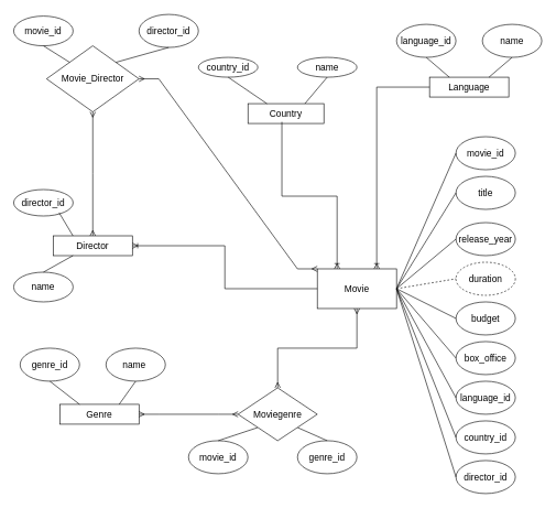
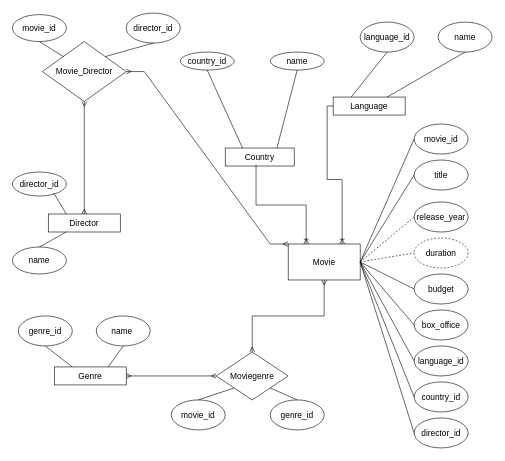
  <mxCell id="0" />
  <mxCell id="1" parent="0" />
  <mxCell id="2" value="Genre" style="rounded=0;whiteSpace=wrap;html=1;fontSize=14;labelBackgroundColor=default;labelBorderColor=none;textShadow=0;" vertex="1" parent="1"><mxGeometry x="90" y="611" width="120" height="30" as="geometry" /></mxCell>
- <mxCell id="3" value="Country" style="rounded=0;whiteSpace=wrap;html=1;fontSize=14;labelBackgroundColor=default;labelBorderColor=none;textShadow=0;" vertex="1" parent="1"><mxGeometry x="375" y="156" width="115" height="30" as="geometry" /></mxCell>
- <mxCell id="4" value="Language" style="rounded=0;whiteSpace=wrap;html=1;fontSize=14;labelBackgroundColor=default;labelBorderColor=none;textShadow=0;" vertex="1" parent="1"><mxGeometry x="650" y="116" width="120" height="30" as="geometry" /></mxCell>
+ <mxCell id="3" value="Country" style="rounded=0;whiteSpace=wrap;html=1;fontSize=14;labelBackgroundColor=default;labelBorderColor=none;textShadow=0;" vertex="1" parent="1"><mxGeometry x="375" y="246" width="115" height="30" as="geometry" /></mxCell>
+ <mxCell id="4" value="Language" style="rounded=0;whiteSpace=wrap;html=1;fontSize=14;labelBackgroundColor=default;labelBorderColor=none;textShadow=0;" vertex="1" parent="1"><mxGeometry x="555" y="161" width="120" height="30" as="geometry" /></mxCell>
  <mxCell id="5" value="Director" style="rounded=0;whiteSpace=wrap;html=1;fontSize=14;labelBackgroundColor=default;labelBorderColor=none;textShadow=0;" vertex="1" parent="1"><mxGeometry x="80" y="356" width="120" height="30" as="geometry" /></mxCell>
  <mxCell id="6" value="Movie" style="rounded=0;whiteSpace=wrap;html=1;fontSize=14;labelBackgroundColor=default;labelBorderColor=none;textShadow=0;" vertex="1" parent="1"><mxGeometry x="480" y="406" width="120" height="60" as="geometry" /></mxCell>
  <mxCell id="7" value="genre_id" style="ellipse;whiteSpace=wrap;html=1;fontSize=14;labelBackgroundColor=default;labelBorderColor=none;textShadow=0;" vertex="1" parent="1"><mxGeometry x="30" y="526" width="90" height="50" as="geometry" /></mxCell>
  <mxCell id="8" value="name&amp;nbsp;" style="ellipse;whiteSpace=wrap;html=1;fontSize=14;labelBackgroundColor=default;labelBorderColor=none;textShadow=0;" vertex="1" parent="1"><mxGeometry x="160" y="526" width="90" height="50" as="geometry" /></mxCell>
  <mxCell id="9" value="country_id" style="ellipse;whiteSpace=wrap;html=1;fontSize=14;labelBackgroundColor=default;labelBorderColor=none;textShadow=0;" vertex="1" parent="1"><mxGeometry x="300" y="86" width="90" height="30" as="geometry" /></mxCell>
  <mxCell id="10" value="name" style="ellipse;whiteSpace=wrap;html=1;fontSize=14;labelBackgroundColor=default;labelBorderColor=none;textShadow=0;" vertex="1" parent="1"><mxGeometry x="450" y="86" width="90" height="30" as="geometry" /></mxCell>
  <mxCell id="11" value="language_id" style="ellipse;whiteSpace=wrap;html=1;fontSize=14;labelBackgroundColor=default;labelBorderColor=none;textShadow=0;" vertex="1" parent="1"><mxGeometry x="600" y="36" width="90" height="50" as="geometry" /></mxCell>
  <mxCell id="12" value="name" style="ellipse;whiteSpace=wrap;html=1;fontSize=14;labelBackgroundColor=default;labelBorderColor=none;textShadow=0;" vertex="1" parent="1"><mxGeometry x="730" y="36" width="90" height="50" as="geometry" /></mxCell>
  <mxCell id="13" value="director_id" style="ellipse;whiteSpace=wrap;html=1;fontSize=14;labelBackgroundColor=default;labelBorderColor=none;textShadow=0;" vertex="1" parent="1"><mxGeometry x="20.22" y="286" width="90" height="40" as="geometry" /></mxCell>
  <mxCell id="14" value="name" style="ellipse;whiteSpace=wrap;html=1;fontSize=14;labelBackgroundColor=default;labelBorderColor=none;textShadow=0;" vertex="1" parent="1"><mxGeometry x="20.22" y="411" width="90" height="45" as="geometry" /></mxCell>
  <mxCell id="15" value="movie_id" style="ellipse;whiteSpace=wrap;html=1;fontSize=14;labelBackgroundColor=default;labelBorderColor=none;textShadow=0;" vertex="1" parent="1"><mxGeometry x="285" y="666" width="90" height="50" as="geometry" /></mxCell>
  <mxCell id="16" value="genre_id" style="ellipse;whiteSpace=wrap;html=1;fontSize=14;labelBackgroundColor=default;labelBorderColor=none;textShadow=0;" vertex="1" parent="1"><mxGeometry x="450" y="666" width="90" height="50" as="geometry" /></mxCell>
  <mxCell id="17" value="" style="endArrow=none;html=1;rounded=0;entryX=0.25;entryY=0;entryDx=0;entryDy=0;exitX=0.764;exitY=0.872;exitDx=0;exitDy=0;exitPerimeter=0;fontSize=14;labelBackgroundColor=default;labelBorderColor=none;textShadow=0;" edge="1" parent="1" source="13" target="5"><mxGeometry width="50" height="50" relative="1" as="geometry"><mxPoint x="410" y="326" as="sourcePoint" /><mxPoint x="460" y="276" as="targetPoint" /></mxGeometry></mxCell>
  <mxCell id="18" value="" style="endArrow=none;html=1;rounded=0;exitX=0.5;exitY=1;exitDx=0;exitDy=0;entryX=0.25;entryY=0;entryDx=0;entryDy=0;fontSize=14;labelBackgroundColor=default;labelBorderColor=none;textShadow=0;" edge="1" parent="1" source="7" target="2"><mxGeometry width="50" height="50" relative="1" as="geometry"><mxPoint x="420" y="466" as="sourcePoint" /><mxPoint x="470" y="416" as="targetPoint" /></mxGeometry></mxCell>
  <mxCell id="19" value="" style="endArrow=none;html=1;rounded=0;exitX=0.5;exitY=1;exitDx=0;exitDy=0;entryX=0.75;entryY=0;entryDx=0;entryDy=0;fontSize=14;labelBackgroundColor=default;labelBorderColor=none;textShadow=0;" edge="1" parent="1" source="8" target="2"><mxGeometry width="50" height="50" relative="1" as="geometry"><mxPoint x="90" y="546" as="sourcePoint" /><mxPoint x="110" y="606" as="targetPoint" /></mxGeometry></mxCell>
  <mxCell id="20" value="" style="endArrow=none;html=1;rounded=0;exitX=0.5;exitY=1;exitDx=0;exitDy=0;entryX=0.25;entryY=0;entryDx=0;entryDy=0;fontSize=14;labelBackgroundColor=default;labelBorderColor=none;textShadow=0;" edge="1" parent="1" source="9" target="3"><mxGeometry width="50" height="50" relative="1" as="geometry"><mxPoint x="188" y="94" as="sourcePoint" /><mxPoint x="130" y="166" as="targetPoint" /></mxGeometry></mxCell>
  <mxCell id="21" value="" style="endArrow=none;html=1;rounded=0;exitX=0.5;exitY=1;exitDx=0;exitDy=0;entryX=0.75;entryY=0;entryDx=0;entryDy=0;fontSize=14;labelBackgroundColor=default;labelBorderColor=none;textShadow=0;" edge="1" parent="1" source="10" target="3"><mxGeometry width="50" height="50" relative="1" as="geometry"><mxPoint x="328" y="94" as="sourcePoint" /><mxPoint x="385" y="166" as="targetPoint" /></mxGeometry></mxCell>
  <mxCell id="22" value="" style="endArrow=none;html=1;rounded=0;exitX=0.5;exitY=1;exitDx=0;exitDy=0;entryX=0.25;entryY=0;entryDx=0;entryDy=0;fontSize=14;labelBackgroundColor=default;labelBorderColor=none;textShadow=0;" edge="1" parent="1" source="11" target="4"><mxGeometry width="50" height="50" relative="1" as="geometry"><mxPoint x="370" y="66" as="sourcePoint" /><mxPoint x="385" y="126" as="targetPoint" /></mxGeometry></mxCell>
  <mxCell id="23" value="" style="endArrow=none;html=1;rounded=0;exitX=0.5;exitY=1;exitDx=0;exitDy=0;entryX=0.75;entryY=0;entryDx=0;entryDy=0;fontSize=14;labelBackgroundColor=default;labelBorderColor=none;textShadow=0;" edge="1" parent="1" source="12" target="4"><mxGeometry width="50" height="50" relative="1" as="geometry"><mxPoint x="660" y="66" as="sourcePoint" /><mxPoint x="690" y="126" as="targetPoint" /></mxGeometry></mxCell>
  <mxCell id="24" value="" style="endArrow=none;html=1;rounded=0;entryX=0.25;entryY=1;entryDx=0;entryDy=0;exitX=0.5;exitY=0;exitDx=0;exitDy=0;fontSize=14;labelBackgroundColor=default;labelBorderColor=none;textShadow=0;" edge="1" parent="1" source="14" target="5"><mxGeometry width="50" height="50" relative="1" as="geometry"><mxPoint x="80" y="536" as="sourcePoint" /><mxPoint x="130" y="496" as="targetPoint" /></mxGeometry></mxCell>
  <mxCell id="25" value="" style="endArrow=none;html=1;rounded=0;entryX=0;entryY=1;entryDx=0;entryDy=0;exitX=0.5;exitY=0;exitDx=0;exitDy=0;fontSize=14;labelBackgroundColor=default;labelBorderColor=none;textShadow=0;" edge="1" parent="1" source="15" target="46"><mxGeometry width="50" height="50" relative="1" as="geometry"><mxPoint x="370" y="706" as="sourcePoint" /><mxPoint x="390" y="636" as="targetPoint" /></mxGeometry></mxCell>
  <mxCell id="26" value="" style="endArrow=none;html=1;rounded=0;entryX=1;entryY=1;entryDx=0;entryDy=0;exitX=0.5;exitY=0;exitDx=0;exitDy=0;fontSize=14;labelBackgroundColor=default;labelBorderColor=none;textShadow=0;" edge="1" parent="1" source="16" target="46"><mxGeometry width="50" height="50" relative="1" as="geometry"><mxPoint x="510" y="706" as="sourcePoint" /><mxPoint x="450" y="636" as="targetPoint" /></mxGeometry></mxCell>
  <mxCell id="27" value="release_year" style="ellipse;whiteSpace=wrap;html=1;fontSize=14;labelBackgroundColor=default;labelBorderColor=none;textShadow=0;" vertex="1" parent="1"><mxGeometry x="690" y="336" width="90" height="50" as="geometry" /></mxCell>
  <mxCell id="28" value="director_id" style="ellipse;whiteSpace=wrap;html=1;fontSize=14;labelBackgroundColor=default;labelBorderColor=none;textShadow=0;" vertex="1" parent="1"><mxGeometry x="690" y="696" width="90" height="50" as="geometry" /></mxCell>
  <mxCell id="29" value="movie_id" style="ellipse;whiteSpace=wrap;html=1;fontSize=14;labelBackgroundColor=default;labelBorderColor=none;textShadow=0;" vertex="1" parent="1"><mxGeometry x="690" y="206" width="90" height="50" as="geometry" /></mxCell>
  <mxCell id="30" value="country_id" style="ellipse;whiteSpace=wrap;html=1;fontSize=14;labelBackgroundColor=default;labelBorderColor=none;textShadow=0;" vertex="1" parent="1"><mxGeometry x="690" y="636" width="90" height="50" as="geometry" /></mxCell>
  <mxCell id="31" value="title" style="ellipse;whiteSpace=wrap;html=1;fontSize=14;labelBackgroundColor=default;labelBorderColor=none;textShadow=0;" vertex="1" parent="1"><mxGeometry x="690" y="266" width="90" height="50" as="geometry" /></mxCell>
  <mxCell id="32" value="duration" style="ellipse;whiteSpace=wrap;html=1;fontSize=14;labelBackgroundColor=default;labelBorderColor=none;textShadow=0;dashed=1;" vertex="1" parent="1"><mxGeometry x="690" y="396" width="90" height="50" as="geometry" /></mxCell>
  <mxCell id="33" value="budget" style="ellipse;whiteSpace=wrap;html=1;fontSize=14;labelBackgroundColor=default;labelBorderColor=none;textShadow=0;" vertex="1" parent="1"><mxGeometry x="690" y="456" width="90" height="50" as="geometry" /></mxCell>
  <mxCell id="34" value="box_office" style="ellipse;whiteSpace=wrap;html=1;fontSize=14;labelBackgroundColor=default;labelBorderColor=none;textShadow=0;" vertex="1" parent="1"><mxGeometry x="690" y="516" width="90" height="50" as="geometry" /></mxCell>
  <mxCell id="35" value="language_id" style="ellipse;whiteSpace=wrap;html=1;fontSize=14;labelBackgroundColor=default;labelBorderColor=none;textShadow=0;" vertex="1" parent="1"><mxGeometry x="690" y="576" width="90" height="50" as="geometry" /></mxCell>
  <mxCell id="36" value="" style="endArrow=none;html=1;rounded=0;entryX=0;entryY=0.5;entryDx=0;entryDy=0;exitX=1;exitY=0.5;exitDx=0;exitDy=0;fontSize=14;labelBackgroundColor=default;labelBorderColor=none;textShadow=0;" edge="1" parent="1" source="6" target="29"><mxGeometry width="50" height="50" relative="1" as="geometry"><mxPoint x="410" y="396" as="sourcePoint" /><mxPoint x="460" y="346" as="targetPoint" /></mxGeometry></mxCell>
  <mxCell id="37" value="" style="endArrow=none;html=1;rounded=0;entryX=0;entryY=0.5;entryDx=0;entryDy=0;exitX=1;exitY=0.5;exitDx=0;exitDy=0;fontSize=14;labelBackgroundColor=default;labelBorderColor=none;textShadow=0;" edge="1" parent="1" source="6" target="31"><mxGeometry width="50" height="50" relative="1" as="geometry"><mxPoint x="620" y="431" as="sourcePoint" /><mxPoint x="700" y="241" as="targetPoint" /></mxGeometry></mxCell>
- <mxCell id="38" value="" style="endArrow=none;html=1;rounded=0;entryX=0;entryY=0.5;entryDx=0;entryDy=0;exitX=1;exitY=0.5;exitDx=0;exitDy=0;fontSize=14;labelBackgroundColor=default;labelBorderColor=none;textShadow=0;" edge="1" parent="1" source="6" target="27"><mxGeometry width="50" height="50" relative="1" as="geometry"><mxPoint x="620" y="431" as="sourcePoint" /><mxPoint x="700" y="301" as="targetPoint" /></mxGeometry></mxCell>
+ <mxCell id="38" value="" style="endArrow=none;html=1;rounded=0;entryX=0;entryY=0.5;entryDx=0;entryDy=0;exitX=1;exitY=0.5;exitDx=0;exitDy=0;fontSize=14;labelBackgroundColor=default;labelBorderColor=none;textShadow=0;dashed=1;" edge="1" parent="1" source="6" target="27"><mxGeometry width="50" height="50" relative="1" as="geometry"><mxPoint x="620" y="431" as="sourcePoint" /><mxPoint x="700" y="301" as="targetPoint" /></mxGeometry></mxCell>
  <mxCell id="39" value="" style="endArrow=none;html=1;rounded=0;entryX=0;entryY=0.5;entryDx=0;entryDy=0;exitX=1;exitY=0.5;exitDx=0;exitDy=0;fontSize=14;labelBackgroundColor=default;labelBorderColor=none;textShadow=0;dashed=1;" edge="1" parent="1" source="6" target="32"><mxGeometry width="50" height="50" relative="1" as="geometry"><mxPoint x="620" y="431" as="sourcePoint" /><mxPoint x="700" y="371" as="targetPoint" /></mxGeometry></mxCell>
  <mxCell id="40" value="" style="endArrow=none;html=1;rounded=0;entryX=0;entryY=0.5;entryDx=0;entryDy=0;exitX=1;exitY=0.5;exitDx=0;exitDy=0;fontSize=14;labelBackgroundColor=default;labelBorderColor=none;textShadow=0;" edge="1" parent="1" source="6" target="33"><mxGeometry width="50" height="50" relative="1" as="geometry"><mxPoint x="610" y="416" as="sourcePoint" /><mxPoint x="700" y="431" as="targetPoint" /></mxGeometry></mxCell>
  <mxCell id="41" value="" style="endArrow=none;html=1;rounded=0;entryX=0;entryY=0.5;entryDx=0;entryDy=0;exitX=1;exitY=0.5;exitDx=0;exitDy=0;fontSize=14;labelBackgroundColor=default;labelBorderColor=none;textShadow=0;" edge="1" parent="1" source="6" target="34"><mxGeometry width="50" height="50" relative="1" as="geometry"><mxPoint x="620" y="431" as="sourcePoint" /><mxPoint x="700" y="491" as="targetPoint" /></mxGeometry></mxCell>
  <mxCell id="42" value="" style="endArrow=none;html=1;rounded=0;entryX=0;entryY=0.5;entryDx=0;entryDy=0;exitX=1;exitY=0.5;exitDx=0;exitDy=0;fontSize=14;labelBackgroundColor=default;labelBorderColor=none;textShadow=0;" edge="1" parent="1" source="6" target="35"><mxGeometry width="50" height="50" relative="1" as="geometry"><mxPoint x="620" y="431" as="sourcePoint" /><mxPoint x="700" y="551" as="targetPoint" /></mxGeometry></mxCell>
  <mxCell id="43" value="" style="endArrow=none;html=1;rounded=0;entryX=0;entryY=0.5;entryDx=0;entryDy=0;exitX=1;exitY=0.5;exitDx=0;exitDy=0;fontSize=14;labelBackgroundColor=default;labelBorderColor=none;textShadow=0;" edge="1" parent="1" source="6" target="30"><mxGeometry width="50" height="50" relative="1" as="geometry"><mxPoint x="620" y="431" as="sourcePoint" /><mxPoint x="700" y="611" as="targetPoint" /></mxGeometry></mxCell>
  <mxCell id="44" value="" style="endArrow=none;html=1;rounded=0;entryX=0;entryY=0.5;entryDx=0;entryDy=0;exitX=1;exitY=0.5;exitDx=0;exitDy=0;fontSize=14;labelBackgroundColor=default;labelBorderColor=none;textShadow=0;" edge="1" parent="1" source="6" target="28"><mxGeometry width="50" height="50" relative="1" as="geometry"><mxPoint x="610" y="426" as="sourcePoint" /><mxPoint x="700" y="671" as="targetPoint" /></mxGeometry></mxCell>
  <mxCell id="45" style="edgeStyle=orthogonalEdgeStyle;rounded=0;orthogonalLoop=1;jettySize=auto;html=1;exitX=0.5;exitY=0;exitDx=0;exitDy=0;" edge="1" parent="1" source="46"><mxGeometry relative="1" as="geometry"><mxPoint x="420" y="586" as="targetPoint" /></mxGeometry></mxCell>
  <mxCell id="46" value="&lt;br&gt;&lt;span style=&quot;color: rgb(0, 0, 0); font-family: Helvetica; font-size: 14px; font-style: normal; font-variant-ligatures: normal; font-variant-caps: normal; font-weight: 400; letter-spacing: normal; orphans: 2; text-indent: 0px; text-transform: none; widows: 2; word-spacing: 0px; -webkit-text-stroke-width: 0px; white-space: normal; background-color: rgb(255, 255, 255); text-decoration-thickness: initial; text-decoration-style: initial; text-decoration-color: initial; float: none; display: inline !important;&quot;&gt;Moviegenre&lt;/span&gt;&lt;div&gt;&lt;br/&gt;&lt;/div&gt;" style="rhombus;whiteSpace=wrap;html=1;align=center;" vertex="1" parent="1"><mxGeometry x="360" y="586" width="120" height="80" as="geometry" /></mxCell>
  <mxCell id="47" value="&lt;font style=&quot;font-size: 14px;&quot;&gt;Movie_Director&lt;/font&gt;" style="rhombus;whiteSpace=wrap;html=1;align=center;" vertex="1" parent="1"><mxGeometry x="70" y="68.49" width="140" height="100" as="geometry" /></mxCell>
  <mxCell id="48" value="movie_id" style="ellipse;whiteSpace=wrap;html=1;fontSize=14;labelBackgroundColor=default;labelBorderColor=none;textShadow=0;rotation=0;direction=west;" vertex="1" parent="1"><mxGeometry x="20.22" y="23.5" width="90" height="44.99" as="geometry" /></mxCell>
  <mxCell id="49" value="" style="endArrow=none;html=1;rounded=0;entryX=0;entryY=0;entryDx=0;entryDy=0;exitX=0.5;exitY=0;exitDx=0;exitDy=0;fontSize=14;labelBackgroundColor=default;labelBorderColor=none;textShadow=0;" edge="1" parent="1" source="48" target="47"><mxGeometry width="50" height="50" relative="1" as="geometry"><mxPoint x="265" y="486" as="sourcePoint" /><mxPoint x="285" y="426" as="targetPoint" /></mxGeometry></mxCell>
  <mxCell id="50" value="director_id" style="ellipse;whiteSpace=wrap;html=1;fontSize=14;labelBackgroundColor=default;labelBorderColor=none;textShadow=0;" vertex="1" parent="1"><mxGeometry x="210" y="20.99" width="90" height="50" as="geometry" /></mxCell>
  <mxCell id="51" value="" style="endArrow=none;html=1;rounded=0;entryX=1;entryY=0;entryDx=0;entryDy=0;fontSize=14;labelBackgroundColor=default;labelBorderColor=none;textShadow=0;exitX=0.5;exitY=1;exitDx=0;exitDy=0;" edge="1" parent="1" source="50" target="47"><mxGeometry width="50" height="50" relative="1" as="geometry"><mxPoint x="240" y="76" as="sourcePoint" /><mxPoint x="410" y="426" as="targetPoint" /><Array as="points" /></mxGeometry></mxCell>
- <mxCell id="52" value="" style="edgeStyle=orthogonalEdgeStyle;fontSize=12;html=1;endArrow=ERoneToMany;rounded=0;entryX=1;entryY=0.5;entryDx=0;entryDy=0;exitX=0;exitY=0.5;exitDx=0;exitDy=0;" edge="1" parent="1" source="6" target="5"><mxGeometry width="100" height="100" relative="1" as="geometry"><mxPoint x="330" y="486" as="sourcePoint" /><mxPoint x="430" y="386" as="targetPoint" /></mxGeometry></mxCell>
  <mxCell id="53" value="" style="edgeStyle=orthogonalEdgeStyle;fontSize=12;html=1;endArrow=ERmany;startArrow=ERmany;rounded=0;entryX=0.5;entryY=1;entryDx=0;entryDy=0;exitX=0.5;exitY=0;exitDx=0;exitDy=0;" edge="1" parent="1" source="46" target="6"><mxGeometry width="100" height="100" relative="1" as="geometry"><mxPoint x="330" y="486" as="sourcePoint" /><mxPoint x="430" y="386" as="targetPoint" /></mxGeometry></mxCell>
  <mxCell id="54" value="" style="edgeStyle=orthogonalEdgeStyle;fontSize=12;html=1;endArrow=ERoneToMany;rounded=0;entryX=0.25;entryY=0;entryDx=0;entryDy=0;exitX=0.447;exitY=0.92;exitDx=0;exitDy=0;exitPerimeter=0;" edge="1" parent="1" source="3" target="6"><mxGeometry width="100" height="100" relative="1" as="geometry"><mxPoint x="330" y="486" as="sourcePoint" /><mxPoint x="430" y="386" as="targetPoint" /></mxGeometry></mxCell>
  <mxCell id="55" value="" style="edgeStyle=orthogonalEdgeStyle;fontSize=12;html=1;endArrow=ERoneToMany;rounded=0;entryX=0.75;entryY=0;entryDx=0;entryDy=0;exitX=0;exitY=0.5;exitDx=0;exitDy=0;" edge="1" parent="1" source="4" target="6"><mxGeometry width="100" height="100" relative="1" as="geometry"><mxPoint x="436" y="194" as="sourcePoint" /><mxPoint x="520" y="416" as="targetPoint" /></mxGeometry></mxCell>
  <mxCell id="56" value="" style="edgeStyle=entityRelationEdgeStyle;fontSize=12;html=1;endArrow=ERmany;startArrow=ERmany;rounded=0;exitX=0;exitY=0;exitDx=0;exitDy=0;entryX=1;entryY=0.5;entryDx=0;entryDy=0;" edge="1" parent="1" source="6" target="47"><mxGeometry width="100" height="100" relative="1" as="geometry"><mxPoint x="590" y="286" as="sourcePoint" /><mxPoint x="690" y="186" as="targetPoint" /></mxGeometry></mxCell>
  <mxCell id="57" value="" style="edgeStyle=entityRelationEdgeStyle;fontSize=12;html=1;endArrow=ERmany;startArrow=ERmany;rounded=0;exitX=1;exitY=0.5;exitDx=0;exitDy=0;entryX=0;entryY=0.5;entryDx=0;entryDy=0;" edge="1" parent="1" source="2" target="46"><mxGeometry width="100" height="100" relative="1" as="geometry"><mxPoint x="590" y="586" as="sourcePoint" /><mxPoint x="690" y="486" as="targetPoint" /></mxGeometry></mxCell>
  <mxCell id="58" value="" style="edgeStyle=elbowEdgeStyle;fontSize=12;html=1;endArrow=ERmany;startArrow=ERmany;rounded=0;exitX=0.5;exitY=0;exitDx=0;exitDy=0;entryX=0.5;entryY=1;entryDx=0;entryDy=0;elbow=vertical;" edge="1" parent="1" source="5" target="47"><mxGeometry width="100" height="100" relative="1" as="geometry"><mxPoint x="490" y="416" as="sourcePoint" /><mxPoint x="230" y="126" as="targetPoint" /></mxGeometry></mxCell>
